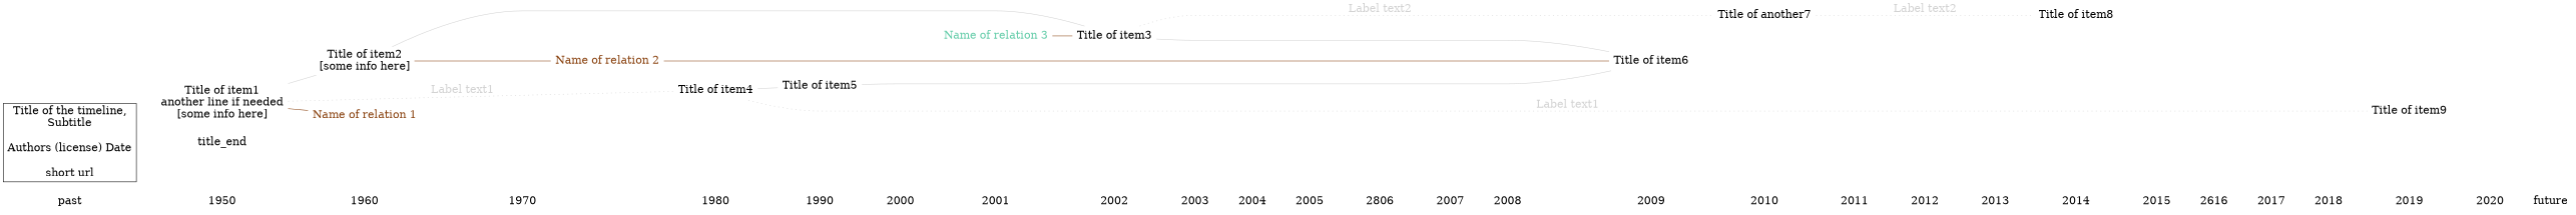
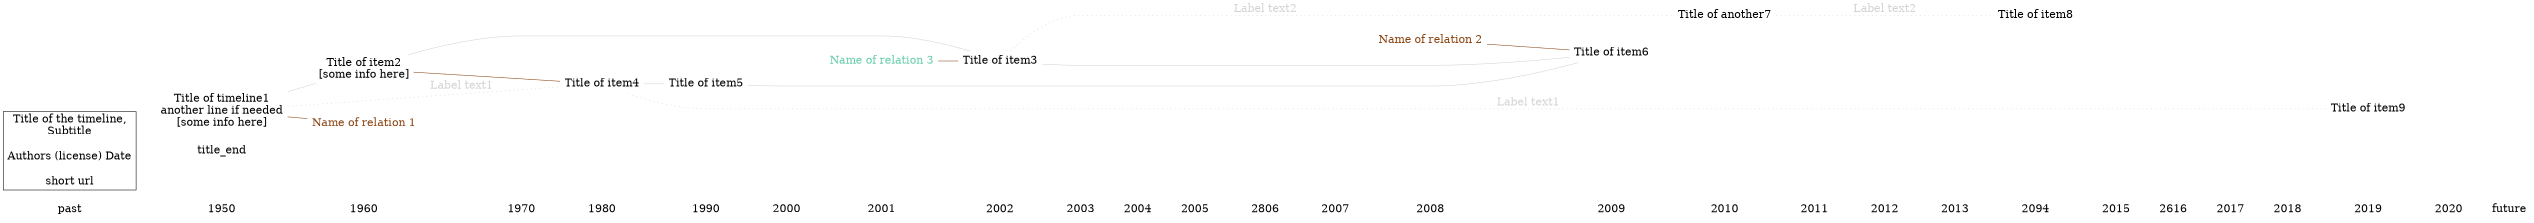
  graph {
    rankdir=LR
    node [fontsize=20 shape=none]
    edge [color=lightgrey fontsize=20 style=invis]
    past
    n2 [label="Title of the timeline,\nSubtitle\n\nAuthors (license) Date\n\nshort url" shape=box]
    1950
    title_end
-   n5 [label="Title of item1\nanother line if needed\n[some info here]"]
+   n5 [label="Title of timeline1\nanother line if needed\n[some info here]"]
    1960
    n7 [label="Title of item2\n[some info here]"]
    2002
    n9 [label="Title of item3"]
    1980
    n11 [label="Title of item4"]
    1990
    n13 [label="Title of item5"]
    2009
    n15 [label="Title of item6"]
    2010
    n17 [label="Title of another7"]
-   2014
+   2014 [label=2094]
    n19 [label="Title of item8"]
    2019
    n21 [label="Title of item9"]
    n22 [fontcolor=chocolate4 label="Name of relation 1"]
    n23 [fontcolor=chocolate4 label="Name of relation 2"]
    n24 [fontcolor=aquamarine3 label="Name of relation 3"]
    1970
    2003
    2000
    2011
    2015
    2020
    2001
    2004
    2005
    n34 [label=2806]
    2007
    2008
    2012
    2013
    n39 [label=2616]
    2017
    2018
    future
    subgraph sub_1 {
      subgraph sub_2 {
        rank=same
        past
        n2
      }
      subgraph sub_3 {
        rank=same
        1950
        title_end
      }
    }
    subgraph sub_4 {
      rank=same
      1950
      n5
    }
    subgraph sub_5 {
      rank=same
      1960
      n7
    }
    subgraph sub_6 {
      rank=same
      2002
      n9
    }
    subgraph sub_7 {
      rank=same
      1980
      n11
    }
    subgraph sub_8 {
      rank=same
      1990
      n13
    }
    subgraph sub_9 {
      rank=same
      2009
      n15
    }
    subgraph sub_10 {
      rank=same
      2010
      n17
    }
    subgraph sub_11 {
      rank=same
      2014
      n19
    }
    subgraph sub_12 {
      rank=same
      2019
      n21
    }
    subgraph sub_13 {
      n5
      n7
      n15
      n22
      n23
    }
    subgraph sub_14 {
      n7
      n9
      n15
      n24
    }
    subgraph sub_15 {
      n5
      n9
      n11
      n17
      n19
      n21
    }
    past -- 1950
    n2 -- title_end [fontcolor=lightgrey]
    1950 -- 1960
    n5 -- n7 [style=""]
    n5 -- n11 [fontcolor=lightgrey label="Label text1" style=dotted]
    n5 -- n22 [color=chocolate4 weight=2 style=""]
    1960 -- 1970
    n7 -- n9 [style=""]
-   n7 -- n23 [color=chocolate4 weight=2 style=""]
+   n7 -- n11 [color=chocolate4 weight=2 style=""]
    2002 -- 2003
    n9 -- n15 [style=""]
    n9 -- n17 [fontcolor=lightgrey label="Label text2" style=dotted]
    1980 -- 1990
    n11 -- n13 [style=""]
    n11 -- n21 [fontcolor=lightgrey label="Label text1" style=dotted]
    1990 -- 2000
    n13 -- n15 [style=""]
    2009 -- 2010
    2010 -- 2011
    n17 -- n19 [fontcolor=lightgrey label="Label text2" style=dotted]
    2014 -- 2015
    2019 -- 2020
    n23 -- n15 [color=chocolate4 weight=2 style=""]
    n24 -- n9 [color=chocolate4 weight=2 style=""]
    1970 -- 1980
    2003 -- 2004
    2000 -- 2001
    2011 -- 2012
    2015 -- n39
    2020 -- future
    2001 -- 2002
    2004 -- 2005
    2005 -- n34
    n34 -- 2007
    2007 -- 2008
    2008 -- 2009
    2012 -- 2013
    2013 -- 2014
    n39 -- 2017
    2017 -- 2018
    2018 -- 2019
  }
